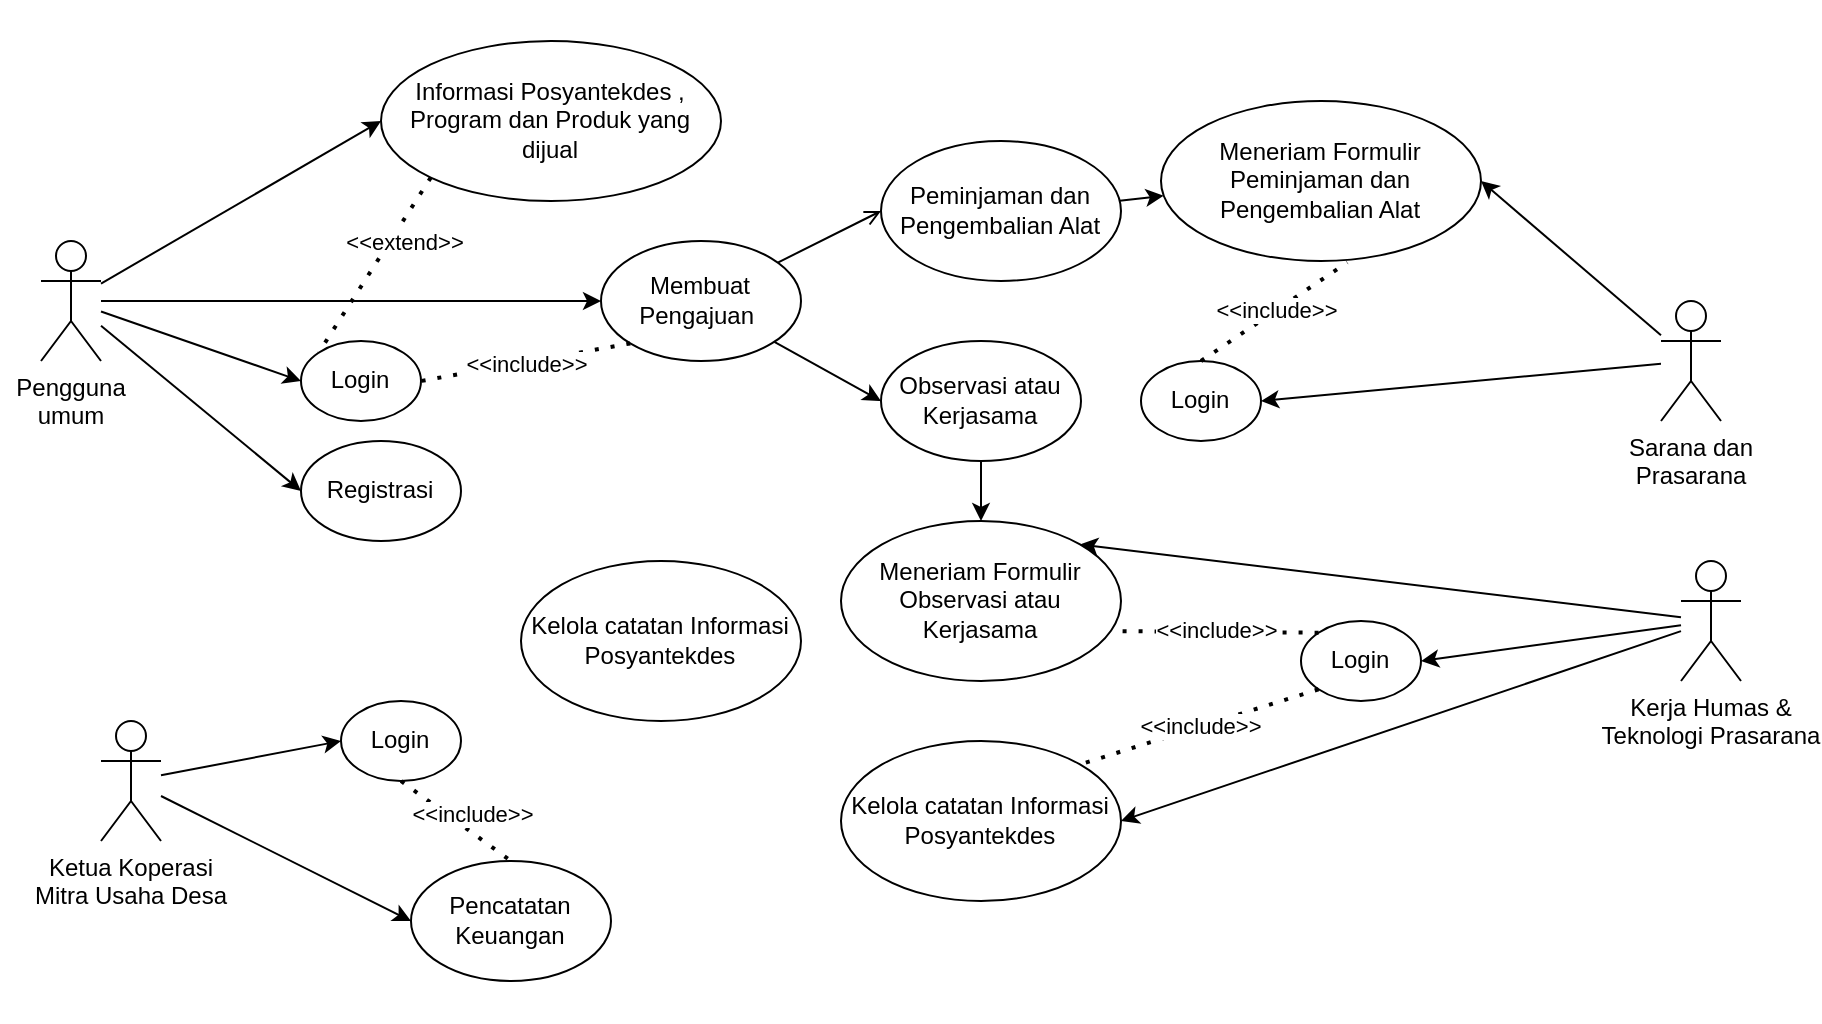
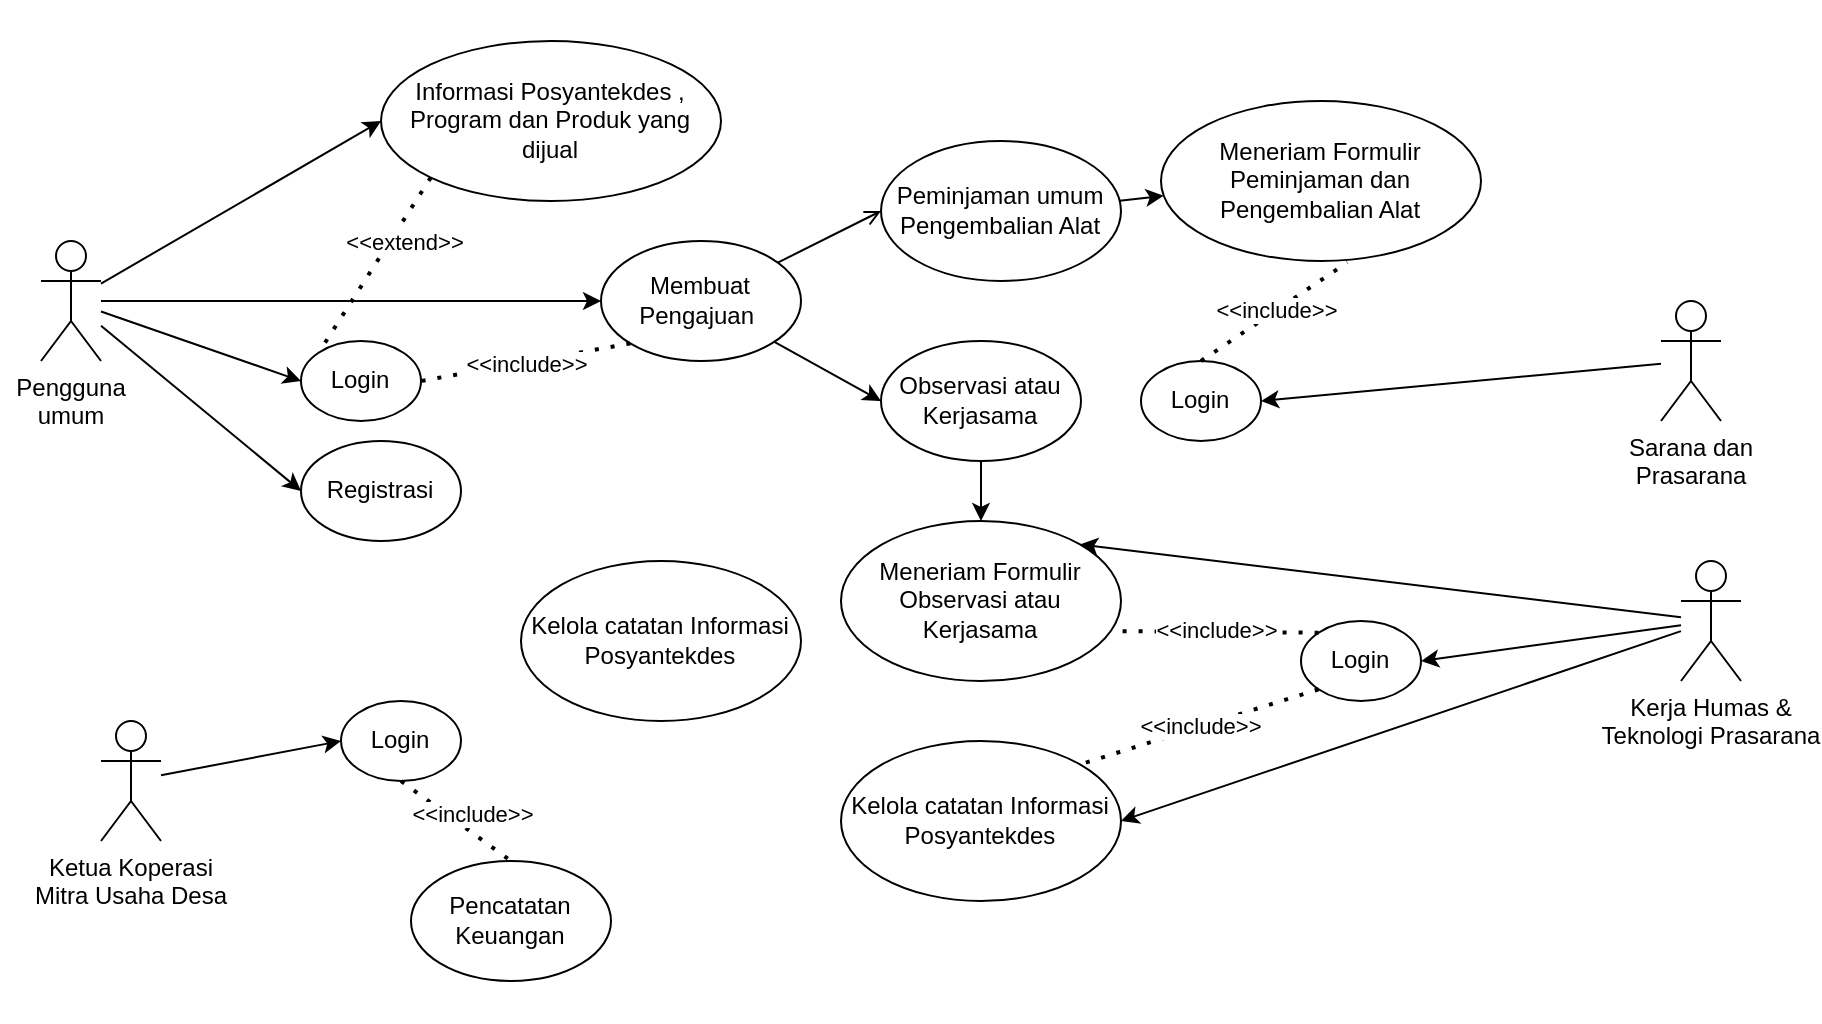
  <mxCell id="0" />
  <mxCell id="1" parent="0" />
  <mxCell id="2" style="edgeStyle=none;html=1;entryX=0;entryY=0.5;entryDx=0;entryDy=0;" edge="1" parent="1" source="6" target="7"><mxGeometry relative="1" as="geometry" /></mxCell>
  <mxCell id="3" style="edgeStyle=none;html=1;entryX=0;entryY=0.5;entryDx=0;entryDy=0;" edge="1" parent="1" source="6" target="8"><mxGeometry relative="1" as="geometry" /></mxCell>
  <mxCell id="4" style="edgeStyle=none;html=1;entryX=0;entryY=0.5;entryDx=0;entryDy=0;" edge="1" parent="1" source="6" target="9"><mxGeometry relative="1" as="geometry" /></mxCell>
  <mxCell id="5" style="edgeStyle=none;html=1;entryX=0;entryY=0.5;entryDx=0;entryDy=0;" edge="1" parent="1" source="6" target="22"><mxGeometry relative="1" as="geometry" /></mxCell>
  <mxCell id="6" value="Pengguna&lt;br&gt;umum" style="shape=umlActor;verticalLabelPosition=bottom;verticalAlign=top;html=1;outlineConnect=0;" vertex="1" parent="1"><mxGeometry x="20" y="120" width="30" height="60" as="geometry" /></mxCell>
  <mxCell id="7" value="Login" style="ellipse;whiteSpace=wrap;html=1;" vertex="1" parent="1"><mxGeometry x="150" y="170" width="60" height="40" as="geometry" /></mxCell>
  <mxCell id="8" value="Registrasi" style="ellipse;whiteSpace=wrap;html=1;" vertex="1" parent="1"><mxGeometry x="150" y="220" width="80" height="50" as="geometry" /></mxCell>
  <mxCell id="9" value="Informasi Posyantekdes , Program dan Produk yang dijual" style="ellipse;whiteSpace=wrap;html=1;" vertex="1" parent="1"><mxGeometry x="190" y="20" width="170" height="80" as="geometry" /></mxCell>
  <mxCell id="10" value="" style="endArrow=none;dashed=1;html=1;dashPattern=1 3;strokeWidth=2;entryX=0;entryY=0;entryDx=0;entryDy=0;exitX=0;exitY=1;exitDx=0;exitDy=0;" edge="1" parent="1" source="9" target="7"><mxGeometry width="50" height="50" relative="1" as="geometry"><mxPoint x="354.577" y="128.828" as="sourcePoint" /><mxPoint x="260" y="120" as="targetPoint" /></mxGeometry></mxCell>
  <mxCell id="11" value="&amp;lt;&amp;lt;extend&amp;gt;&amp;gt;" style="edgeLabel;html=1;align=center;verticalAlign=middle;resizable=0;points=[];" vertex="1" connectable="0" parent="10"><mxGeometry x="0.203" relative="1" as="geometry"><mxPoint x="21" y="-21" as="offset" /></mxGeometry></mxCell>
  <mxCell id="12" value="" style="edgeStyle=none;html=1;" edge="1" parent="1" source="13" target="19"><mxGeometry relative="1" as="geometry" /></mxCell>
- <mxCell id="13" value="Peminjaman dan Pengembalian Alat" style="ellipse;whiteSpace=wrap;html=1;" vertex="1" parent="1"><mxGeometry x="440" y="70" width="120" height="70" as="geometry" /></mxCell>
+ <mxCell id="13" value="Peminjaman umum Pengembalian Alat" style="ellipse;whiteSpace=wrap;html=1;" vertex="1" parent="1"><mxGeometry x="440" y="70" width="120" height="70" as="geometry" /></mxCell>
  <mxCell id="14" value="" style="edgeStyle=none;html=1;" edge="1" parent="1" source="15" target="25"><mxGeometry relative="1" as="geometry" /></mxCell>
  <mxCell id="15" value="Observasi atau Kerjasama" style="ellipse;whiteSpace=wrap;html=1;" vertex="1" parent="1"><mxGeometry x="440" y="170" width="100" height="60" as="geometry" /></mxCell>
  <mxCell id="16" style="edgeStyle=none;html=1;entryX=1;entryY=0.5;entryDx=0;entryDy=0;" edge="1" parent="1" source="18" target="26"><mxGeometry relative="1" as="geometry" /></mxCell>
- <mxCell id="17" style="edgeStyle=none;html=1;entryX=1;entryY=0.5;entryDx=0;entryDy=0;" edge="1" parent="1" source="18" target="19"><mxGeometry relative="1" as="geometry" /></mxCell>
  <mxCell id="18" value="Sarana dan&lt;br&gt;Prasarana" style="shape=umlActor;verticalLabelPosition=bottom;verticalAlign=top;html=1;outlineConnect=0;" vertex="1" parent="1"><mxGeometry x="830" y="150" width="30" height="60" as="geometry" /></mxCell>
  <mxCell id="19" value="Meneriam Formulir Peminjaman dan Pengembalian Alat" style="ellipse;whiteSpace=wrap;html=1;" vertex="1" parent="1"><mxGeometry x="580" y="50" width="160" height="80" as="geometry" /></mxCell>
  <mxCell id="20" style="edgeStyle=none;html=1;entryX=0;entryY=0.5;entryDx=0;entryDy=0;endArrow=open;" edge="1" parent="1" source="22" target="13"><mxGeometry relative="1" as="geometry" /></mxCell>
  <mxCell id="21" style="edgeStyle=none;html=1;entryX=0;entryY=0.5;entryDx=0;entryDy=0;" edge="1" parent="1" source="22" target="15"><mxGeometry relative="1" as="geometry" /></mxCell>
  <mxCell id="22" value="Membuat Pengajuan&amp;nbsp;" style="ellipse;whiteSpace=wrap;html=1;" vertex="1" parent="1"><mxGeometry x="300" y="120" width="100" height="60" as="geometry" /></mxCell>
  <mxCell id="23" value="" style="endArrow=none;dashed=1;html=1;dashPattern=1 3;strokeWidth=2;entryX=1;entryY=0.5;entryDx=0;entryDy=0;exitX=0;exitY=1;exitDx=0;exitDy=0;" edge="1" parent="1" source="22" target="7"><mxGeometry width="50" height="50" relative="1" as="geometry"><mxPoint x="384.549" y="258.844" as="sourcePoint" /><mxPoint x="211.07" y="214.237" as="targetPoint" /></mxGeometry></mxCell>
  <mxCell id="24" value="&amp;lt;&amp;lt;include&amp;gt;&amp;gt;" style="edgeLabel;html=1;align=center;verticalAlign=middle;resizable=0;points=[];" vertex="1" connectable="0" parent="23"><mxGeometry x="0.203" relative="1" as="geometry"><mxPoint x="11" y="-1" as="offset" /></mxGeometry></mxCell>
  <mxCell id="25" value="Meneriam Formulir Observasi atau Kerjasama" style="ellipse;whiteSpace=wrap;html=1;" vertex="1" parent="1"><mxGeometry x="420" y="260" width="140" height="80" as="geometry" /></mxCell>
  <mxCell id="26" value="Login" style="ellipse;whiteSpace=wrap;html=1;" vertex="1" parent="1"><mxGeometry x="570" y="180" width="60" height="40" as="geometry" /></mxCell>
  <mxCell id="27" value="" style="endArrow=none;dashed=1;html=1;dashPattern=1 3;strokeWidth=2;entryX=0.582;entryY=1.009;entryDx=0;entryDy=0;exitX=0.5;exitY=0;exitDx=0;exitDy=0;entryPerimeter=0;" edge="1" parent="1" source="26" target="19"><mxGeometry width="50" height="50" relative="1" as="geometry"><mxPoint x="594.376" y="70.001" as="sourcePoint" /><mxPoint x="490" y="88.95" as="targetPoint" /></mxGeometry></mxCell>
  <mxCell id="28" value="&amp;lt;&amp;lt;include&amp;gt;&amp;gt;" style="edgeLabel;html=1;align=center;verticalAlign=middle;resizable=0;points=[];" vertex="1" connectable="0" parent="27"><mxGeometry x="0.203" relative="1" as="geometry"><mxPoint x="-6" y="4" as="offset" /></mxGeometry></mxCell>
  <mxCell id="29" style="edgeStyle=none;html=1;entryX=1;entryY=0.5;entryDx=0;entryDy=0;" edge="1" parent="1" source="32" target="33"><mxGeometry relative="1" as="geometry" /></mxCell>
  <mxCell id="30" style="edgeStyle=none;html=1;entryX=1;entryY=0;entryDx=0;entryDy=0;" edge="1" parent="1" source="32" target="25"><mxGeometry relative="1" as="geometry"><mxPoint x="596.76" y="130" as="targetPoint" /></mxGeometry></mxCell>
  <mxCell id="31" style="edgeStyle=none;html=1;entryX=1;entryY=0.5;entryDx=0;entryDy=0;" edge="1" parent="1" source="32" target="36"><mxGeometry relative="1" as="geometry" /></mxCell>
  <mxCell id="32" value="Kerja Humas &amp;amp;&lt;br&gt;Teknologi Prasarana" style="shape=umlActor;verticalLabelPosition=bottom;verticalAlign=top;html=1;outlineConnect=0;" vertex="1" parent="1"><mxGeometry x="840" y="280" width="30" height="60" as="geometry" /></mxCell>
  <mxCell id="33" value="Login" style="ellipse;whiteSpace=wrap;html=1;" vertex="1" parent="1"><mxGeometry x="650" y="310" width="60" height="40" as="geometry" /></mxCell>
  <mxCell id="34" value="" style="endArrow=none;dashed=1;html=1;dashPattern=1 3;strokeWidth=2;entryX=0.982;entryY=0.688;entryDx=0;entryDy=0;exitX=0;exitY=0;exitDx=0;exitDy=0;entryPerimeter=0;" edge="1" parent="1" source="33" target="25"><mxGeometry width="50" height="50" relative="1" as="geometry"><mxPoint x="611.136" y="200.001" as="sourcePoint" /><mxPoint x="551" y="165.04" as="targetPoint" /></mxGeometry></mxCell>
  <mxCell id="35" value="&amp;lt;&amp;lt;include&amp;gt;&amp;gt;" style="edgeLabel;html=1;align=center;verticalAlign=middle;resizable=0;points=[];" vertex="1" connectable="0" parent="34"><mxGeometry x="0.203" relative="1" as="geometry"><mxPoint x="10" y="-1" as="offset" /></mxGeometry></mxCell>
  <mxCell id="36" value="Kelola catatan Informasi Posyantekdes" style="ellipse;whiteSpace=wrap;html=1;" vertex="1" parent="1"><mxGeometry x="420" y="370" width="140" height="80" as="geometry" /></mxCell>
  <mxCell id="37" value="" style="endArrow=none;dashed=1;html=1;dashPattern=1 3;strokeWidth=2;entryX=1;entryY=0;entryDx=0;entryDy=0;exitX=0;exitY=1;exitDx=0;exitDy=0;" edge="1" parent="1" source="33" target="36"><mxGeometry width="50" height="50" relative="1" as="geometry"><mxPoint x="650" y="390" as="sourcePoint" /><mxPoint x="567.48" y="325.04" as="targetPoint" /></mxGeometry></mxCell>
  <mxCell id="38" value="&amp;lt;&amp;lt;include&amp;gt;&amp;gt;" style="edgeLabel;html=1;align=center;verticalAlign=middle;resizable=0;points=[];" vertex="1" connectable="0" parent="37"><mxGeometry x="0.203" relative="1" as="geometry"><mxPoint x="12" y="-4" as="offset" /></mxGeometry></mxCell>
- <mxCell id="39" style="edgeStyle=none;html=1;entryX=0;entryY=0.5;entryDx=0;entryDy=0;" edge="1" parent="1" source="41" target="42"><mxGeometry relative="1" as="geometry" /></mxCell>
  <mxCell id="40" style="edgeStyle=none;html=1;entryX=0;entryY=0.5;entryDx=0;entryDy=0;" edge="1" parent="1" source="41" target="43"><mxGeometry relative="1" as="geometry" /></mxCell>
  <mxCell id="41" value="Ketua Koperasi&lt;br&gt;Mitra Usaha Desa" style="shape=umlActor;verticalLabelPosition=bottom;verticalAlign=top;html=1;outlineConnect=0;" vertex="1" parent="1"><mxGeometry x="50" y="360" width="30" height="60" as="geometry" /></mxCell>
  <mxCell id="42" value="Pencatatan Keuangan" style="ellipse;whiteSpace=wrap;html=1;" vertex="1" parent="1"><mxGeometry x="205" y="430" width="100" height="60" as="geometry" /></mxCell>
  <mxCell id="43" value="Login" style="ellipse;whiteSpace=wrap;html=1;" vertex="1" parent="1"><mxGeometry x="170" y="350" width="60" height="40" as="geometry" /></mxCell>
  <mxCell id="44" value="" style="endArrow=none;dashed=1;html=1;dashPattern=1 3;strokeWidth=2;entryX=0.5;entryY=0;entryDx=0;entryDy=0;exitX=0.5;exitY=1;exitDx=0;exitDy=0;" edge="1" parent="1" source="43" target="42"><mxGeometry width="50" height="50" relative="1" as="geometry"><mxPoint x="324.531" y="211.145" as="sourcePoint" /><mxPoint x="220" y="230" as="targetPoint" /></mxGeometry></mxCell>
  <mxCell id="45" value="&amp;lt;&amp;lt;include&amp;gt;&amp;gt;" style="edgeLabel;html=1;align=center;verticalAlign=middle;resizable=0;points=[];" vertex="1" connectable="0" parent="44"><mxGeometry x="0.203" relative="1" as="geometry"><mxPoint x="2" y="-8" as="offset" /></mxGeometry></mxCell>
  <mxCell id="46" value="Kelola catatan Informasi Posyantekdes" style="ellipse;whiteSpace=wrap;html=1;" vertex="1" parent="1"><mxGeometry x="260" y="280" width="140" height="80" as="geometry" /></mxCell>
